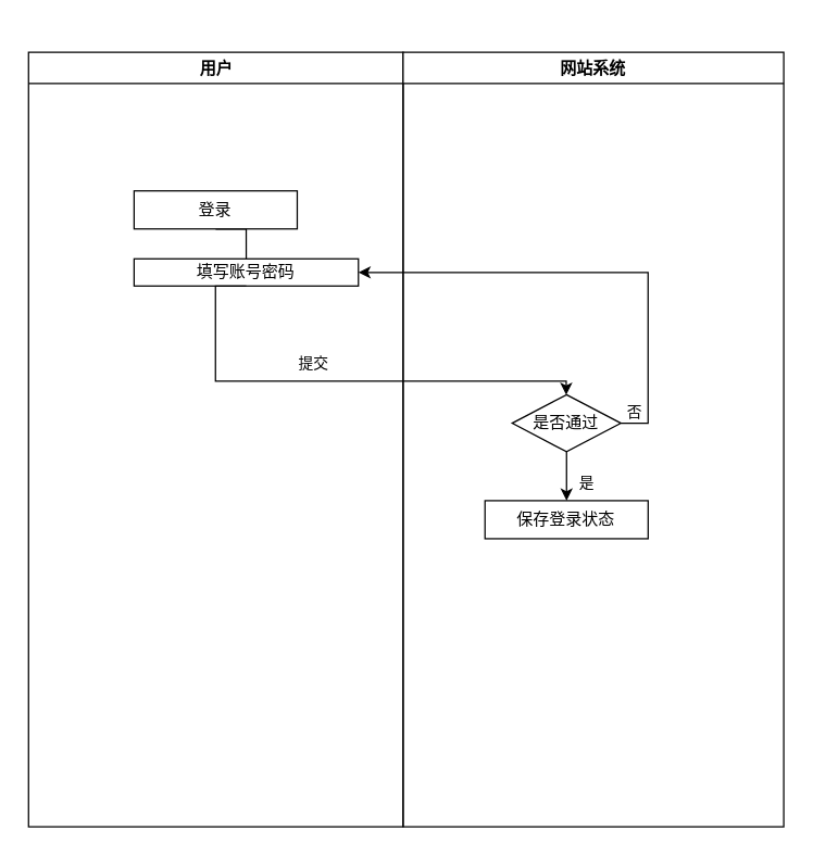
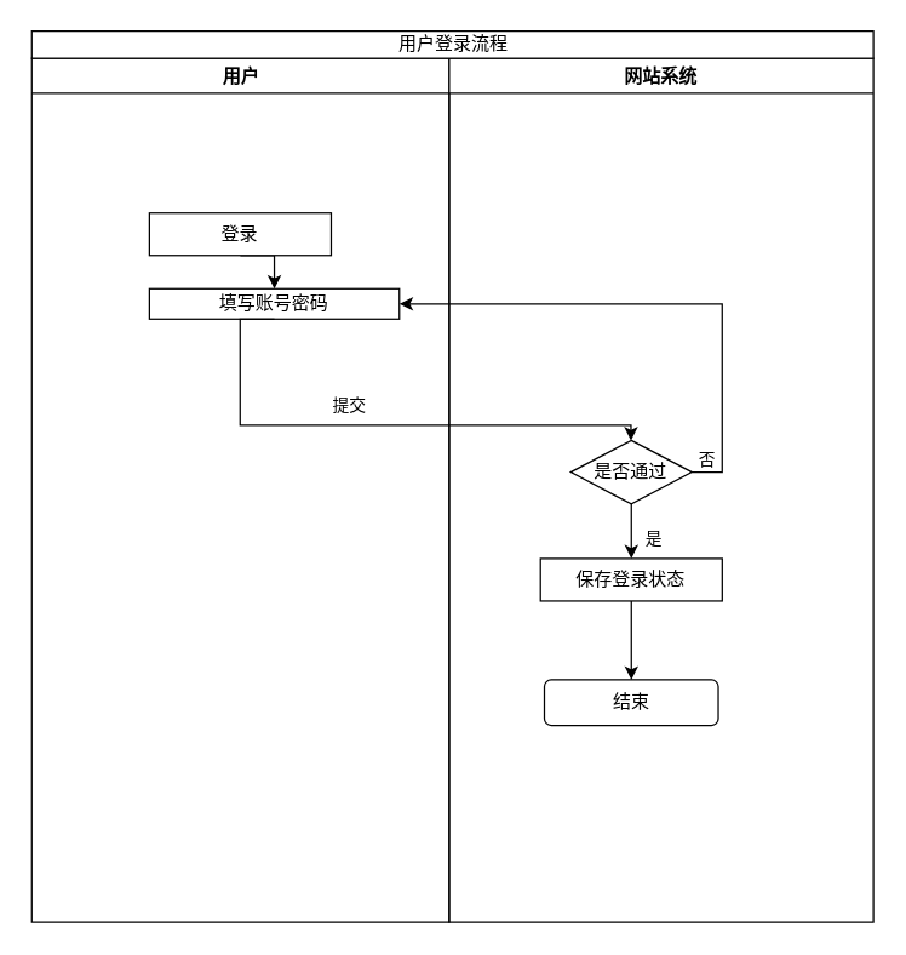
  <mxCell id="0" />
  <mxCell id="1" parent="0" />
  <mxCell id="2" value="用户" style="swimlane;whiteSpace=wrap;startSize=23;strokeColor=#000000;" vertex="1" parent="1"><mxGeometry x="20.5" y="38" width="275.5" height="570" as="geometry" /></mxCell>
- <mxCell id="3" style="edgeStyle=orthogonalEdgeStyle;rounded=0;orthogonalLoop=1;jettySize=auto;html=1;exitX=0.5;exitY=1;exitDx=0;exitDy=0;entryX=0.5;entryY=0;entryDx=0;entryDy=0;endArrow=none;" edge="1" parent="2" source="4" target="5"><mxGeometry relative="1" as="geometry" /></mxCell>
+ <mxCell id="3" style="edgeStyle=orthogonalEdgeStyle;rounded=0;orthogonalLoop=1;jettySize=auto;html=1;exitX=0.5;exitY=1;exitDx=0;exitDy=0;entryX=0.5;entryY=0;entryDx=0;entryDy=0;" edge="1" parent="2" source="4" target="5"><mxGeometry relative="1" as="geometry" /></mxCell>
  <mxCell id="4" value="登录" style="rounded=0;whiteSpace=wrap;html=1;" vertex="1" parent="2"><mxGeometry x="77.63" y="102" width="120" height="28" as="geometry" /></mxCell>
  <mxCell id="5" value="填写账号密码" style="rounded=0;whiteSpace=wrap;html=1;" vertex="1" parent="2"><mxGeometry x="77.63" y="152" width="165" height="20" as="geometry" /></mxCell>
  <mxCell id="6" value="网站系统" style="swimlane;whiteSpace=wrap;strokeColor=#000000;" vertex="1" parent="1"><mxGeometry x="296" y="38" width="280" height="570" as="geometry" /></mxCell>
+ <mxCell id="7" value="结束" style="rounded=1;whiteSpace=wrap;html=1;strokeColor=#000000;" vertex="1" parent="6"><mxGeometry x="62.86" y="410" width="114.75" height="30" as="geometry" /></mxCell>
+ <mxCell id="8" style="edgeStyle=orthogonalEdgeStyle;rounded=0;orthogonalLoop=1;jettySize=auto;html=1;exitX=0.5;exitY=1;exitDx=0;exitDy=0;entryX=0.5;entryY=0;entryDx=0;entryDy=0;strokeColor=#000000;" edge="1" parent="6" source="10" target="7"><mxGeometry relative="1" as="geometry"><mxPoint x="137.63" y="476" as="sourcePoint" /></mxGeometry></mxCell>
  <mxCell id="9" value="是否通过" style="rhombus;whiteSpace=wrap;html=1;strokeColor=#000000;" vertex="1" parent="6"><mxGeometry x="80.24" y="252" width="80" height="42" as="geometry" /></mxCell>
  <mxCell id="10" value="保存登录状态" style="rounded=0;whiteSpace=wrap;html=1;" vertex="1" parent="6"><mxGeometry x="60.24" y="330" width="120" height="28" as="geometry" /></mxCell>
  <mxCell id="11" value="是" style="edgeStyle=orthogonalEdgeStyle;rounded=0;orthogonalLoop=1;jettySize=auto;html=1;exitX=0.5;exitY=1;exitDx=0;exitDy=0;strokeColor=#000000;entryX=0.5;entryY=0;entryDx=0;entryDy=0;" edge="1" parent="6" source="9" target="10"><mxGeometry x="0.286" y="15" relative="1" as="geometry"><mxPoint x="120" y="333" as="targetPoint" /><mxPoint as="offset" /></mxGeometry></mxCell>
+ <mxCell id="12" value="用户登录流程" style="rounded=0;whiteSpace=wrap;html=1;" vertex="1" parent="1"><mxGeometry x="20.5" y="20" width="555.5" height="18" as="geometry" /></mxCell>
  <mxCell id="13" style="edgeStyle=orthogonalEdgeStyle;rounded=0;orthogonalLoop=1;jettySize=auto;html=1;exitX=0.5;exitY=1;exitDx=0;exitDy=0;" edge="1" parent="1" source="5" target="9"><mxGeometry relative="1" as="geometry"><Array as="points"><mxPoint x="158" y="280" /><mxPoint x="416" y="280" /></Array></mxGeometry></mxCell>
  <mxCell id="14" value="提交" style="edgeLabel;html=1;align=center;verticalAlign=middle;resizable=0;points=[];" vertex="1" connectable="0" parent="13"><mxGeometry x="-0.089" relative="1" as="geometry"><mxPoint y="-14" as="offset" /></mxGeometry></mxCell>
  <mxCell id="15" value="否" style="edgeStyle=orthogonalEdgeStyle;rounded=0;orthogonalLoop=1;jettySize=auto;html=1;exitX=1;exitY=0.5;exitDx=0;exitDy=0;entryX=1;entryY=0.5;entryDx=0;entryDy=0;" edge="1" parent="1" source="9" target="5"><mxGeometry x="-0.839" y="10" relative="1" as="geometry"><mxPoint as="offset" /></mxGeometry></mxCell>
